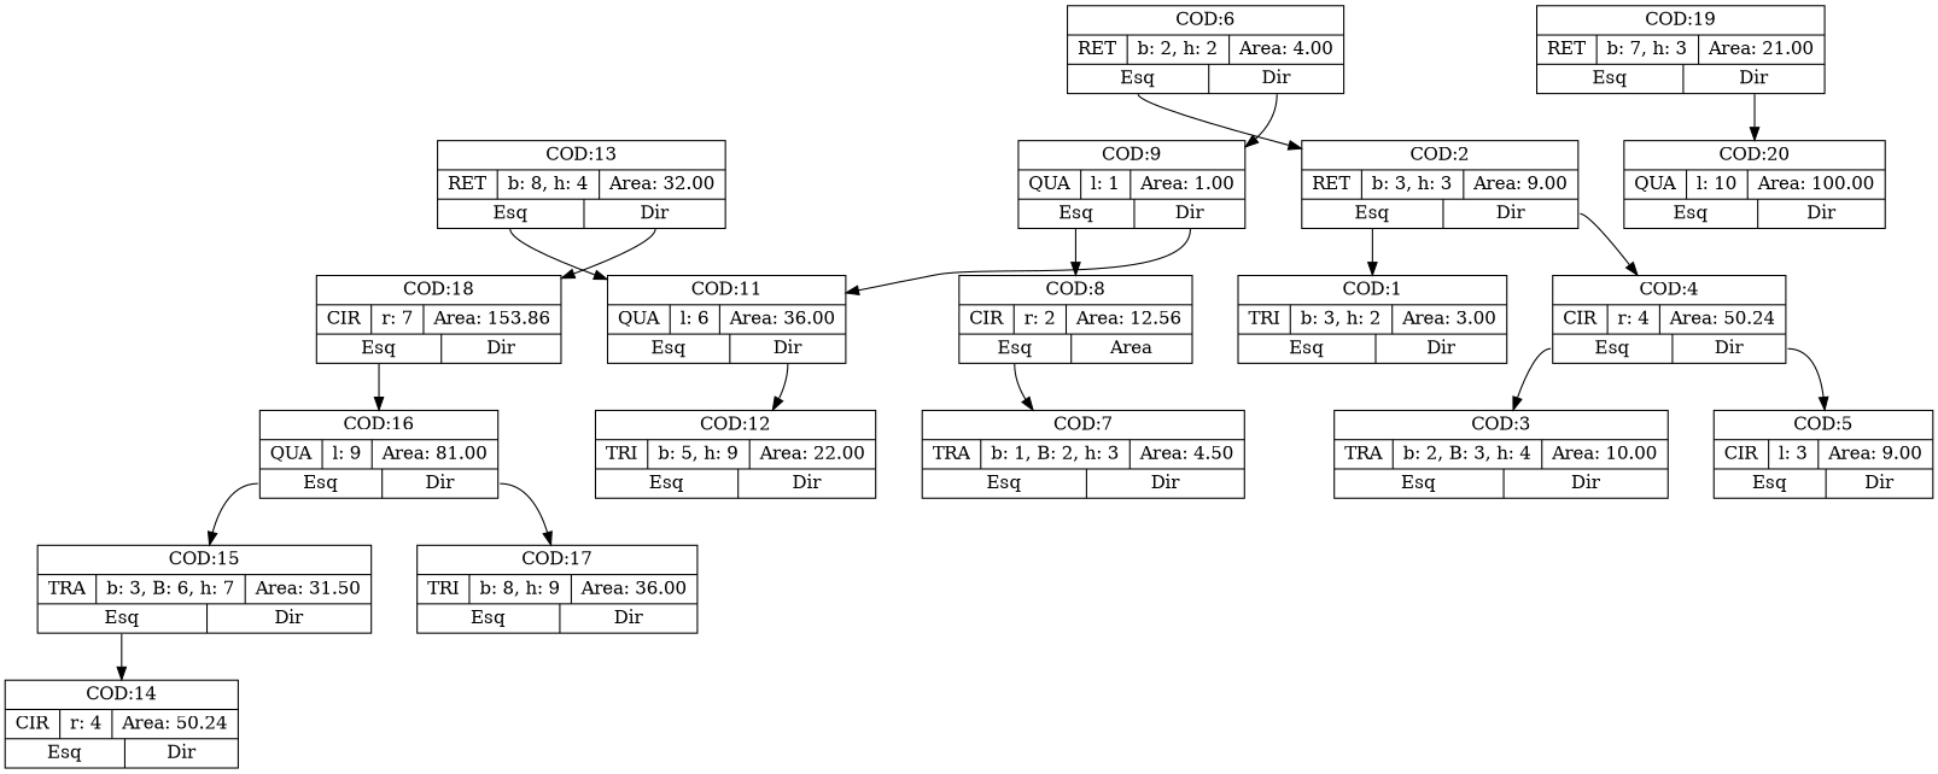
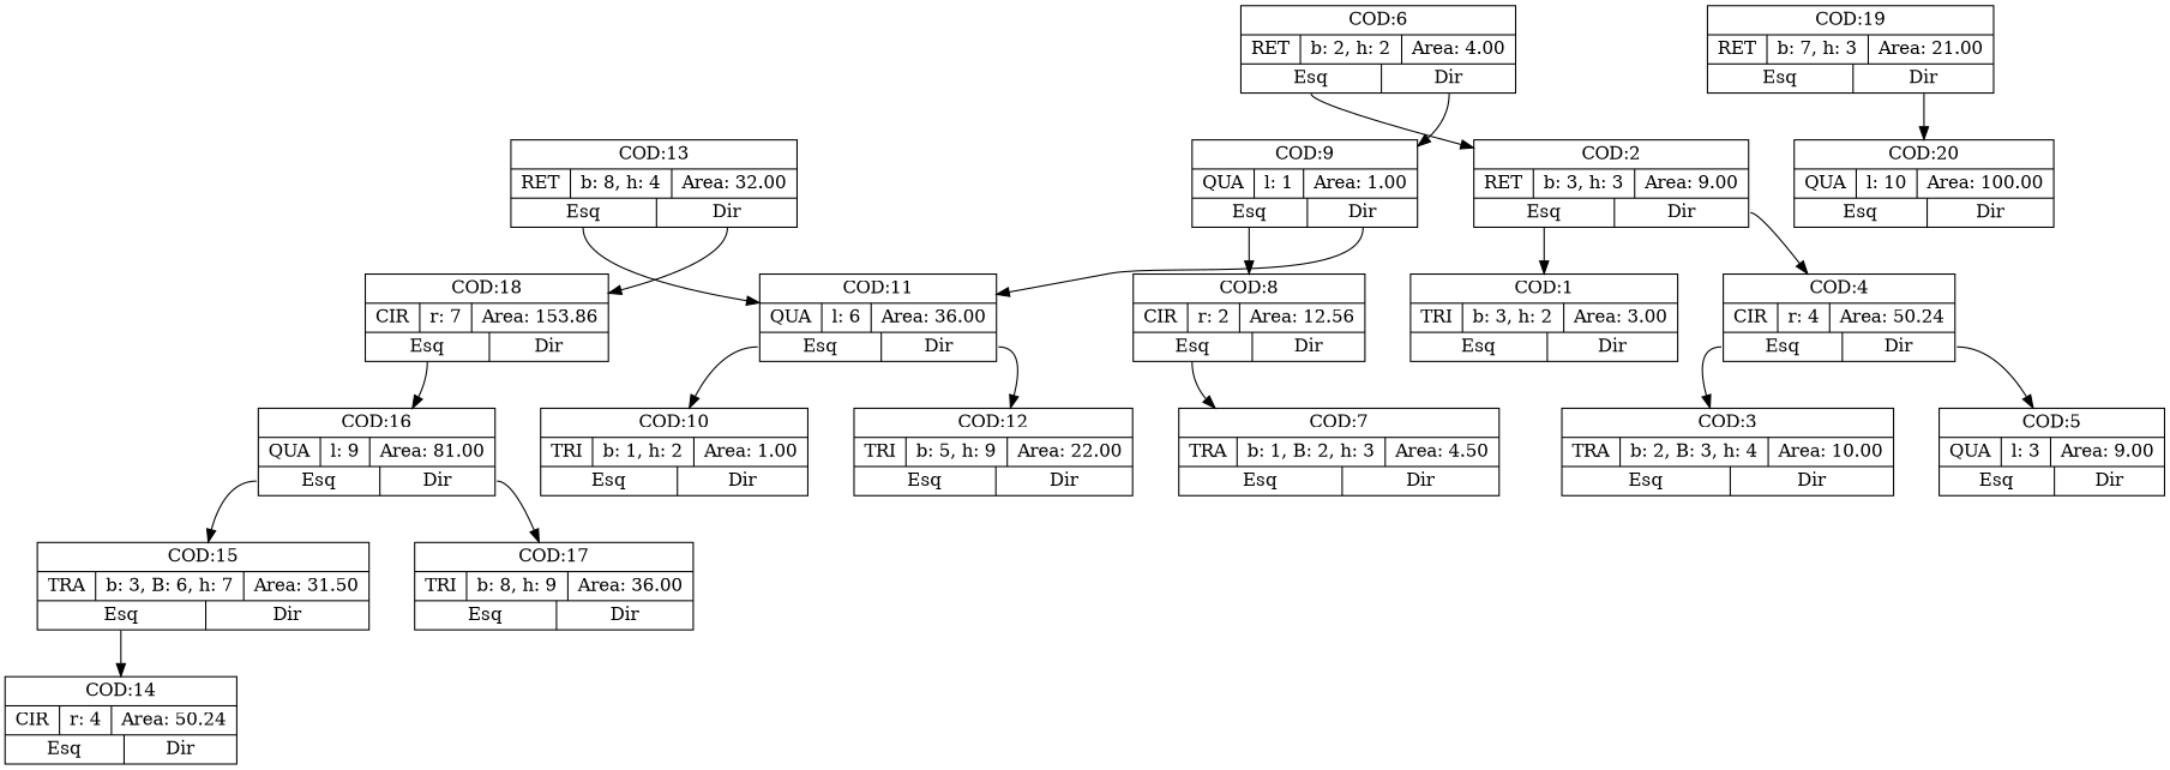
  digraph {
    nodesep=.5
    node [shape=record]
    edge [tailport=f1]
    n1 [label="{<f0> COD:13 |{RET|b: 8, h: 4|Area: 32.00 }|{<f1> Esq|<f2> Dir}}"]
    n2 [label="{<f0> COD:18 |{CIR|r: 7|Area: 153.86 }|{<f1> Esq|<f2> Dir}}"]
    n3 [label="{<f0> COD:11 |{QUA|l: 6|Area: 36.00 }|{<f1> Esq|<f2> Dir}}"]
    n4 [label="{<f0> COD:6 |{RET|b: 2, h: 2|Area: 4.00 }|{<f1> Esq|<f2> Dir}}"]
    n5 [label="{<f0> COD:2 |{RET|b: 3, h: 3|Area: 9.00 }|{<f1> Esq|<f2> Dir}}"]
    n6 [label="{<f0> COD:9 |{QUA|l: 1|Area: 1.00 }|{<f1> Esq|<f2> Dir}}"]
    n7 [label="{<f0> COD:16 |{QUA|l: 9|Area: 81.00 }|{<f1> Esq|<f2> Dir}}"]
    n8 [label="{<f0> COD:1 |{TRI|b: 3, h: 2|Area: 3.00 }|{<f1> Esq|<f2> Dir}}"]
    n9 [label="{<f0> COD:4 |{CIR|r: 4|Area: 50.24 }|{<f1> Esq|<f2> Dir}}"]
-   n10 [label="{<f0> COD:8 |{CIR|r: 2|Area: 12.56 }|{<f1> Esq|<f2> Area}}"]
+   n10 [label="{<f0> COD:8 |{CIR|r: 2|Area: 12.56 }|{<f1> Esq|<f2> Dir}}"]
    n11 [label="{<f0> COD:3 |{TRA|b: 2, B: 3, h: 4|Area: 10.00 }|{<f1> Esq|<f2> Dir}}"]
-   n12 [label="{<f0> COD:5 |{CIR|l: 3|Area: 9.00 }|{<f1> Esq|<f2> Dir}}"]
+   n12 [label="{<f0> COD:5 |{QUA|l: 3|Area: 9.00 }|{<f1> Esq|<f2> Dir}}"]
    n13 [label="{<f0> COD:7 |{TRA|b: 1, B: 2, h: 3|Area: 4.50 }|{<f1> Esq|<f2> Dir}}"]
+   n14 [label="{<f0> COD:10 |{TRI|b: 1, h: 2|Area: 1.00 }|{<f1> Esq|<f2> Dir}}"]
    n15 [label="{<f0> COD:12 |{TRI|b: 5, h: 9|Area: 22.00 }|{<f1> Esq|<f2> Dir}}"]
    n16 [label="{<f0> COD:15 |{TRA|b: 3, B: 6, h: 7|Area: 31.50 }|{<f1> Esq|<f2> Dir}}"]
    n17 [label="{<f0> COD:17 |{TRI|b: 8, h: 9|Area: 36.00 }|{<f1> Esq|<f2> Dir}}"]
    n18 [label="{<f0> COD:19 |{RET|b: 7, h: 3|Area: 21.00 }|{<f1> Esq|<f2> Dir}}"]
    n19 [label="{<f0> COD:20 |{QUA|l: 10|Area: 100.00 }|{<f1> Esq|<f2> Dir}}"]
    n20 [label="{<f0> COD:14 |{CIR|r: 4|Area: 50.24 }|{<f1> Esq|<f2> Dir}}"]
    n1 -> n2 [tailport=f2]
    n1 -> n3
    n2 -> n7
+   n3 -> n14
    n3 -> n15 [tailport=f2]
    n4 -> n5
    n4 -> n6 [tailport=f2]
    n5 -> n8
    n5 -> n9 [tailport=f2]
    n6 -> n3 [tailport=f2]
    n6 -> n10
    n7 -> n16
    n7 -> n17 [tailport=f2]
    n9 -> n11
    n9 -> n12 [tailport=f2]
    n10 -> n13
    n16 -> n20
    n18 -> n19 [tailport=f2]
  }
